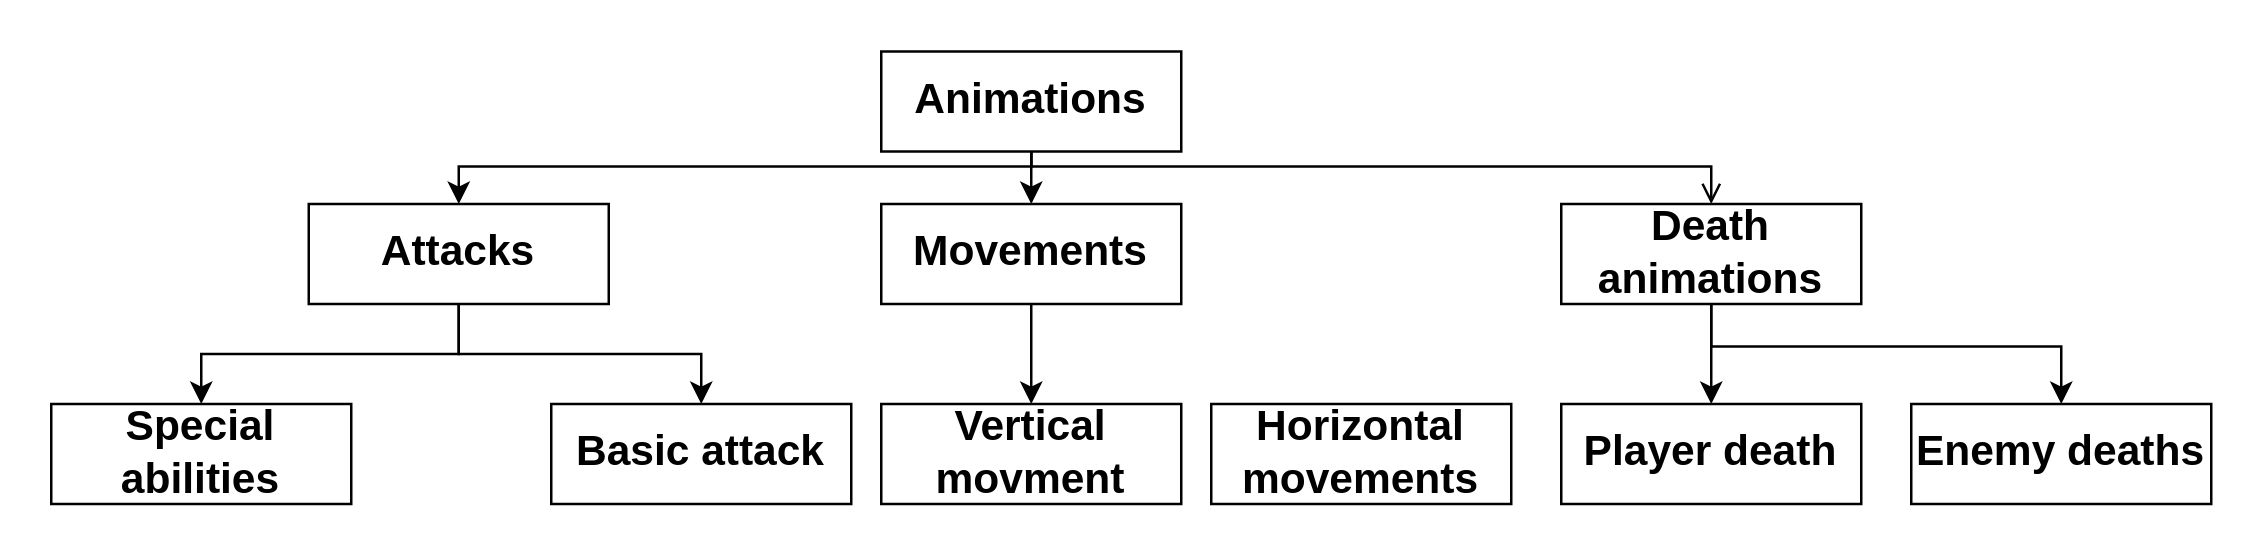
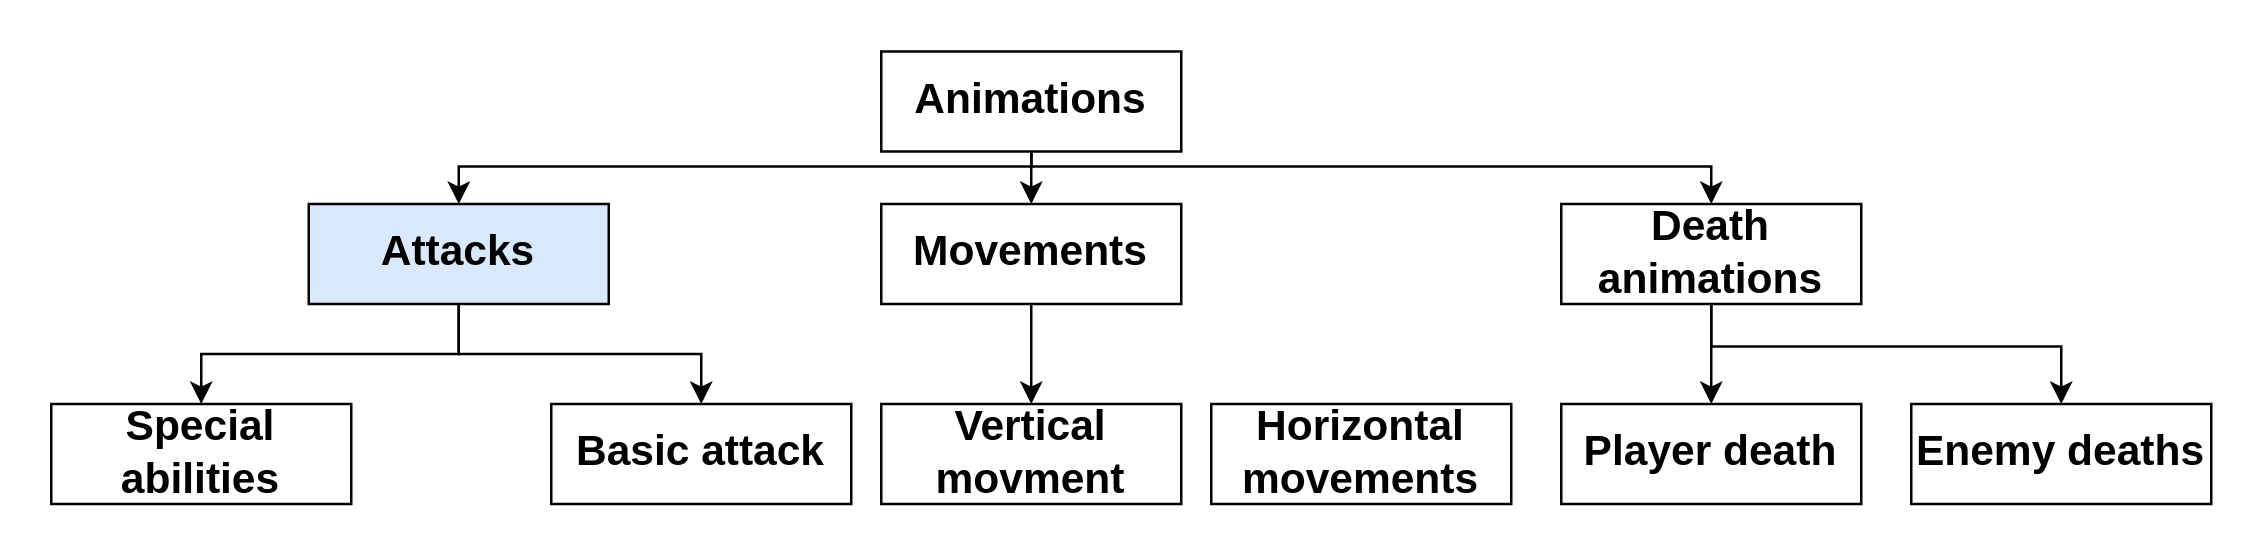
  <mxCell id="0" />
  <mxCell id="1" parent="0" />
  <mxCell id="2" value="" style="edgeStyle=orthogonalEdgeStyle;rounded=0;orthogonalLoop=1;jettySize=auto;html=1;" parent="1" source="5" target="8" edge="1"><mxGeometry relative="1" as="geometry"><Array as="points"><mxPoint x="412" y="66" /><mxPoint x="183" y="66" /></Array></mxGeometry></mxCell>
  <mxCell id="3" value="" style="edgeStyle=orthogonalEdgeStyle;rounded=0;orthogonalLoop=1;jettySize=auto;html=1;" edge="1" parent="1" source="5" target="12"><mxGeometry relative="1" as="geometry" /></mxCell>
- <mxCell id="4" value="" style="edgeStyle=orthogonalEdgeStyle;rounded=0;orthogonalLoop=1;jettySize=auto;html=1;endArrow=open;" edge="1" parent="1" source="5" target="17"><mxGeometry relative="1" as="geometry"><Array as="points"><mxPoint x="412" y="66" /><mxPoint x="684" y="66" /></Array></mxGeometry></mxCell>
+ <mxCell id="4" value="" style="edgeStyle=orthogonalEdgeStyle;rounded=0;orthogonalLoop=1;jettySize=auto;html=1;" edge="1" parent="1" source="5" target="17"><mxGeometry relative="1" as="geometry"><Array as="points"><mxPoint x="412" y="66" /><mxPoint x="684" y="66" /></Array></mxGeometry></mxCell>
  <mxCell id="5" value="&lt;font style=&quot;font-size: 17px;&quot;&gt;&lt;b&gt;Animations&lt;/b&gt;&lt;/font&gt;" style="rounded=0;whiteSpace=wrap;html=1;" parent="1" vertex="1"><mxGeometry x="352" y="20" width="120" height="40" as="geometry" /></mxCell>
  <mxCell id="6" value="" style="edgeStyle=orthogonalEdgeStyle;rounded=0;orthogonalLoop=1;jettySize=auto;html=1;" parent="1" source="8" target="9" edge="1"><mxGeometry relative="1" as="geometry" /></mxCell>
  <mxCell id="7" value="" style="edgeStyle=orthogonalEdgeStyle;rounded=0;orthogonalLoop=1;jettySize=auto;html=1;" parent="1" source="8" target="10" edge="1"><mxGeometry relative="1" as="geometry" /></mxCell>
- <mxCell id="8" value="&lt;span style=&quot;font-size: 17px;&quot;&gt;&lt;b&gt;Attacks&lt;/b&gt;&lt;/span&gt;" style="rounded=0;whiteSpace=wrap;html=1;" parent="1" vertex="1"><mxGeometry x="123" y="81" width="120" height="40" as="geometry" /></mxCell>
+ <mxCell id="8" value="&lt;span style=&quot;font-size: 17px;&quot;&gt;&lt;b&gt;Attacks&lt;/b&gt;&lt;/span&gt;" style="rounded=0;whiteSpace=wrap;html=1;fillColor=#dae8fc;" parent="1" vertex="1"><mxGeometry x="123" y="81" width="120" height="40" as="geometry" /></mxCell>
  <mxCell id="9" value="&lt;span style=&quot;font-size: 17px;&quot;&gt;&lt;b&gt;Special abilities&lt;/b&gt;&lt;/span&gt;" style="rounded=0;whiteSpace=wrap;html=1;" parent="1" vertex="1"><mxGeometry x="20" y="161" width="120" height="40" as="geometry" /></mxCell>
  <mxCell id="10" value="&lt;span style=&quot;font-size: 17px;&quot;&gt;&lt;b&gt;Basic attack&lt;/b&gt;&lt;/span&gt;" style="rounded=0;whiteSpace=wrap;html=1;" parent="1" vertex="1"><mxGeometry x="220" y="161" width="120" height="40" as="geometry" /></mxCell>
  <mxCell id="11" value="" style="edgeStyle=orthogonalEdgeStyle;rounded=0;orthogonalLoop=1;jettySize=auto;html=1;" edge="1" parent="1" source="12" target="13"><mxGeometry relative="1" as="geometry" /></mxCell>
  <mxCell id="12" value="&lt;span style=&quot;font-size: 17px;&quot;&gt;&lt;b&gt;Movements&lt;/b&gt;&lt;/span&gt;" style="rounded=0;whiteSpace=wrap;html=1;" vertex="1" parent="1"><mxGeometry x="352" y="81" width="120" height="40" as="geometry" /></mxCell>
  <mxCell id="13" value="&lt;span style=&quot;font-size: 17px;&quot;&gt;&lt;b&gt;Vertical movment&lt;/b&gt;&lt;/span&gt;" style="rounded=0;whiteSpace=wrap;html=1;" vertex="1" parent="1"><mxGeometry x="352" y="161" width="120" height="40" as="geometry" /></mxCell>
  <mxCell id="14" value="&lt;span style=&quot;font-size: 17px;&quot;&gt;&lt;b&gt;Horizontal movements&lt;/b&gt;&lt;/span&gt;" style="rounded=0;whiteSpace=wrap;html=1;" vertex="1" parent="1"><mxGeometry x="484" y="161" width="120" height="40" as="geometry" /></mxCell>
  <mxCell id="15" value="" style="edgeStyle=orthogonalEdgeStyle;rounded=0;orthogonalLoop=1;jettySize=auto;html=1;" edge="1" parent="1" source="17" target="18"><mxGeometry relative="1" as="geometry" /></mxCell>
  <mxCell id="16" value="" style="edgeStyle=orthogonalEdgeStyle;rounded=0;orthogonalLoop=1;jettySize=auto;html=1;" edge="1" parent="1" source="17" target="19"><mxGeometry relative="1" as="geometry"><Array as="points"><mxPoint x="684" y="138" /><mxPoint x="824" y="138" /></Array></mxGeometry></mxCell>
  <mxCell id="17" value="&lt;span style=&quot;font-size: 17px;&quot;&gt;&lt;b&gt;Death animations&lt;/b&gt;&lt;/span&gt;" style="rounded=0;whiteSpace=wrap;html=1;" vertex="1" parent="1"><mxGeometry x="624" y="81" width="120" height="40" as="geometry" /></mxCell>
  <mxCell id="18" value="&lt;span style=&quot;font-size: 17px;&quot;&gt;&lt;b&gt;Player death&lt;/b&gt;&lt;/span&gt;" style="rounded=0;whiteSpace=wrap;html=1;" vertex="1" parent="1"><mxGeometry x="624" y="161" width="120" height="40" as="geometry" /></mxCell>
  <mxCell id="19" value="&lt;span style=&quot;font-size: 17px;&quot;&gt;&lt;b&gt;Enemy deaths&lt;/b&gt;&lt;/span&gt;" style="rounded=0;whiteSpace=wrap;html=1;" vertex="1" parent="1"><mxGeometry x="764" y="161" width="120" height="40" as="geometry" /></mxCell>
